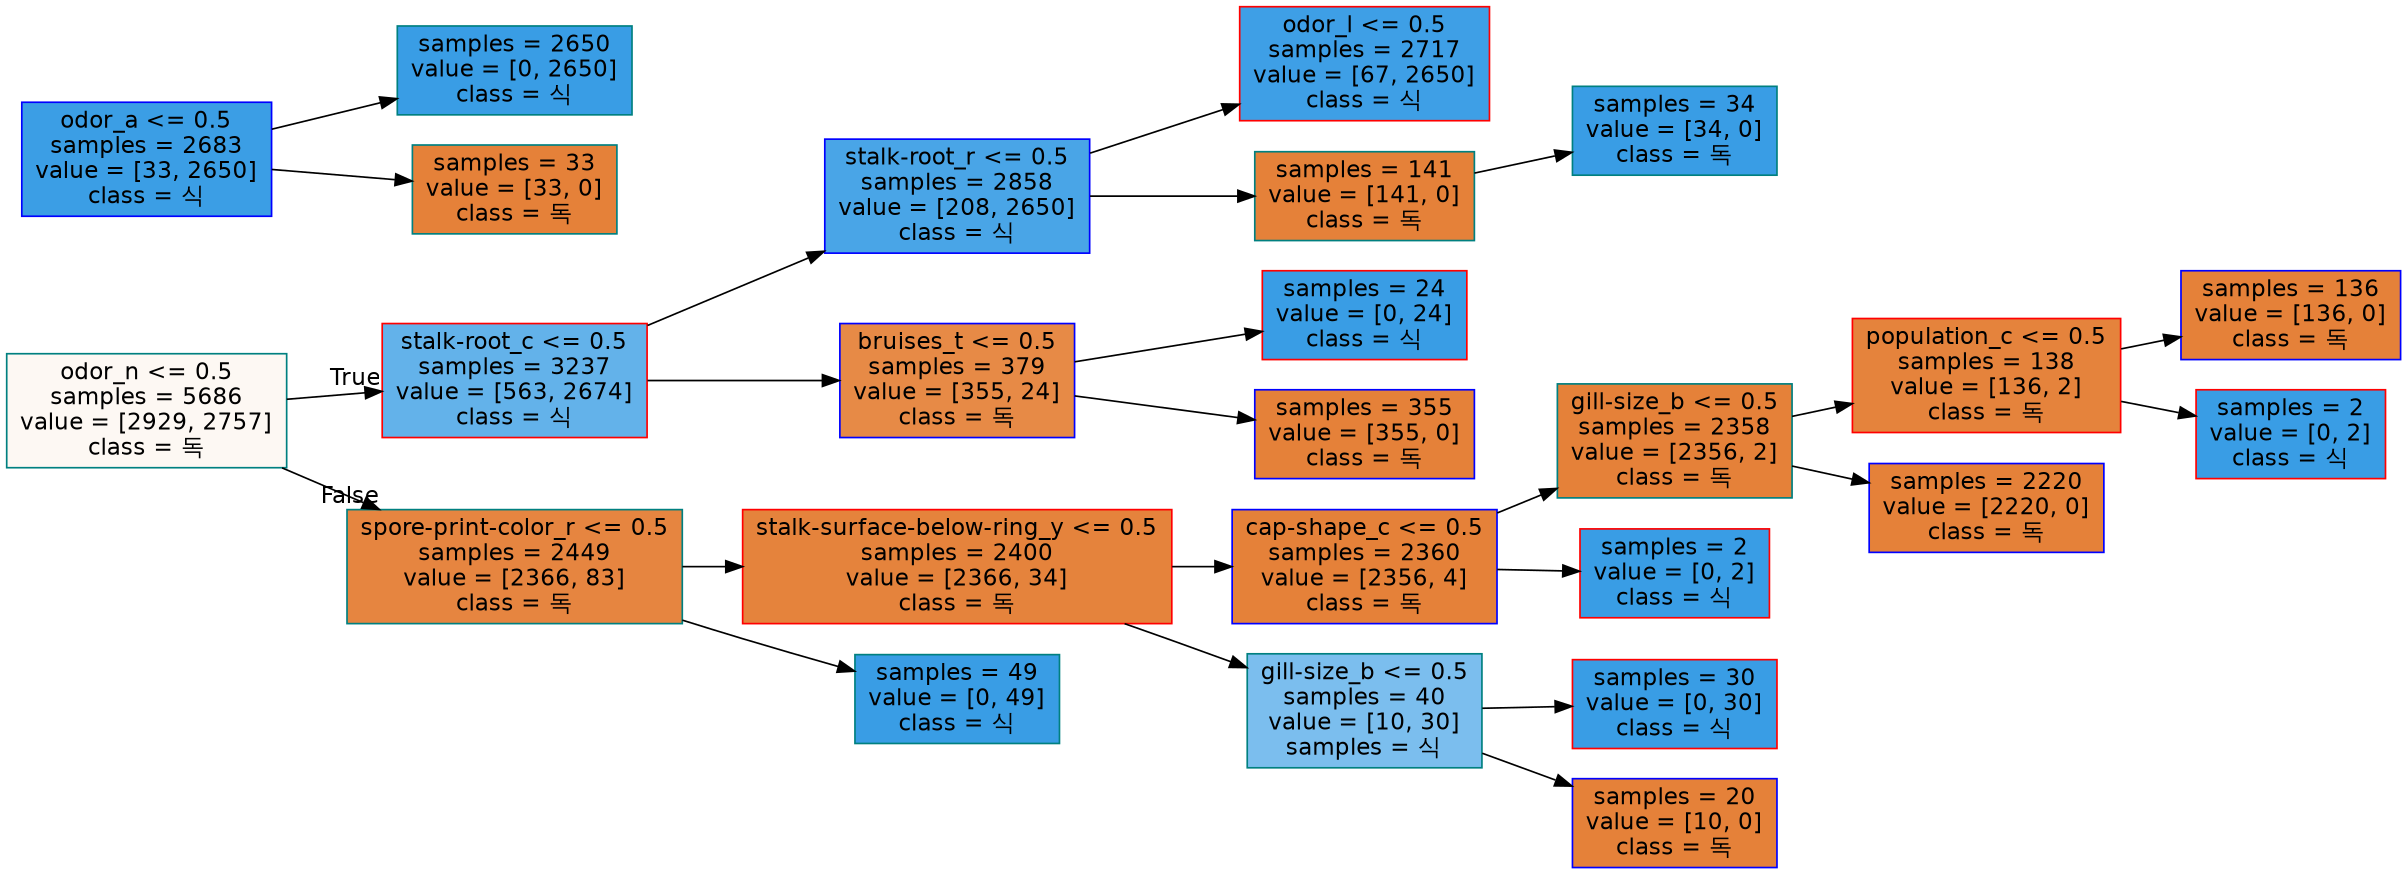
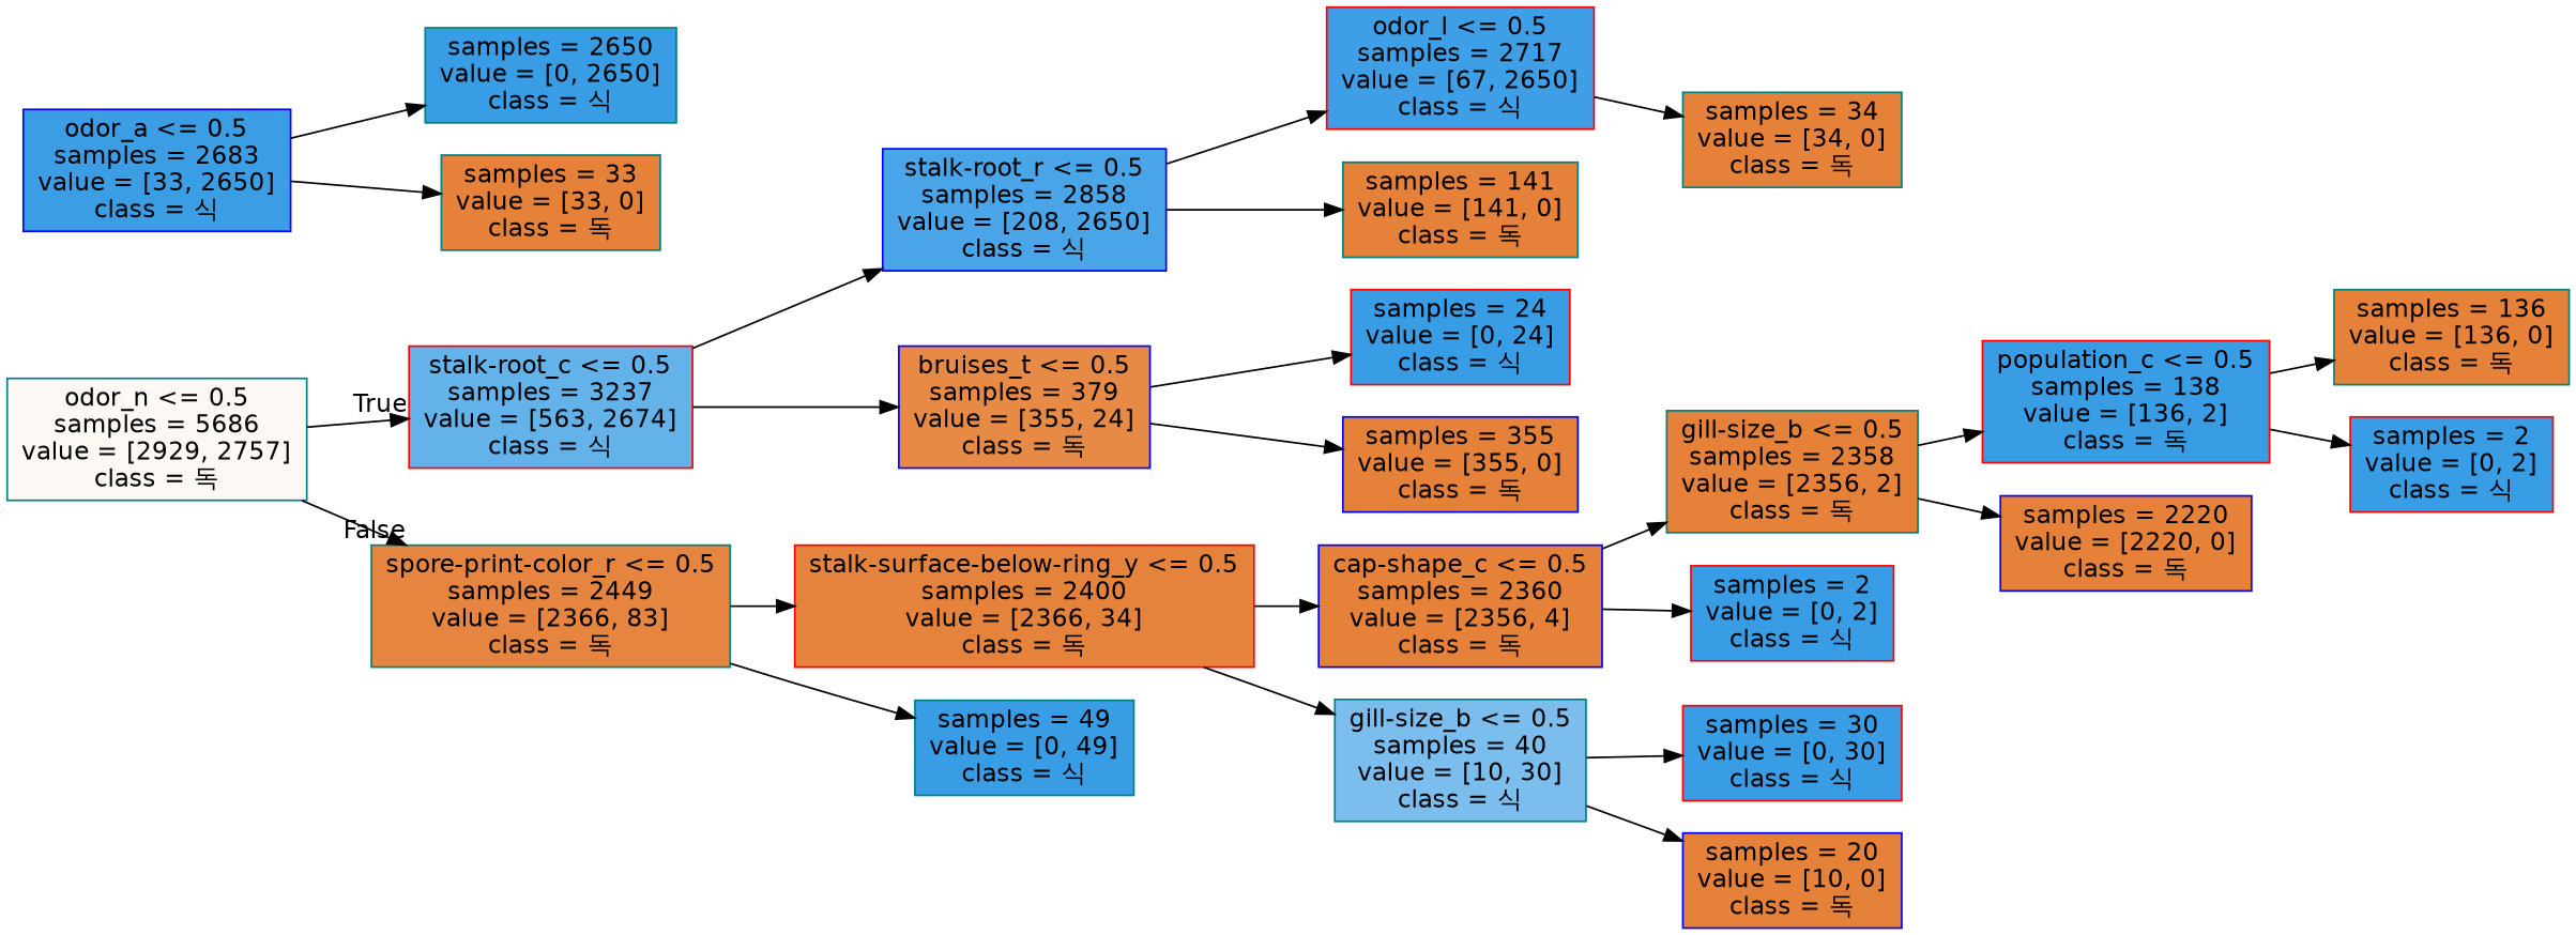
  digraph {
    rankdir=LR
    node [color=teal fillcolor="#e58139" fontname=helvetica shape=box style=filled]
    edge [fontname=helvetica]
    n1 [fillcolor="#fdf8f3" label="odor_n <= 0.5\nsamples = 5686\nvalue = [2929, 2757]\nclass = 독"]
    n2 [color=red fillcolor="#63b2ea" label="stalk-root_c <= 0.5\nsamples = 3237\nvalue = [563, 2674]\nclass = 식"]
    n3 [fillcolor="#e68540" label="spore-print-color_r <= 0.5\nsamples = 2449\nvalue = [2366, 83]\nclass = 독"]
    n4 [color=blue fillcolor="#49a5e7" label="stalk-root_r <= 0.5\nsamples = 2858\nvalue = [208, 2650]\nclass = 식"]
    n5 [color=blue fillcolor="#e78a46" label="bruises_t <= 0.5\nsamples = 379\nvalue = [355, 24]\nclass = 독"]
    n6 [color=red fillcolor="#e5833c" label="stalk-surface-below-ring_y <= 0.5\nsamples = 2400\nvalue = [2366, 34]\nclass = 독"]
    n7 [fillcolor="#399de5" label="samples = 49\nvalue = [0, 49]\nclass = 식"]
    n8 [color=red fillcolor="#3e9fe6" label="odor_l <= 0.5\nsamples = 2717\nvalue = [67, 2650]\nclass = 식"]
    n9 [label="samples = 141\nvalue = [141, 0]\nclass = 독"]
    n10 [color=red fillcolor="#399de5" label="samples = 24\nvalue = [0, 24]\nclass = 식"]
    n11 [color=blue label="samples = 355\nvalue = [355, 0]\nclass = 독"]
-   n12 [fillcolor="#399de5" label="samples = 34\nvalue = [34, 0]\nclass = 독"]
+   n12 [label="samples = 34\nvalue = [34, 0]\nclass = 독"]
    n13 [color=blue fillcolor="#3b9ee5" label="odor_a <= 0.5\nsamples = 2683\nvalue = [33, 2650]\nclass = 식"]
    n14 [fillcolor="#399de5" label="samples = 2650\nvalue = [0, 2650]\nclass = 식"]
    n15 [label="samples = 33\nvalue = [33, 0]\nclass = 독"]
    n16 [color=blue label="cap-shape_c <= 0.5\nsamples = 2360\nvalue = [2356, 4]\nclass = 독"]
-   n17 [fillcolor="#7bbeee" label="gill-size_b <= 0.5\nsamples = 40\nvalue = [10, 30]\nsamples = 식"]
+   n17 [fillcolor="#7bbeee" label="gill-size_b <= 0.5\nsamples = 40\nvalue = [10, 30]\nclass = 식"]
    n18 [label="gill-size_b <= 0.5\nsamples = 2358\nvalue = [2356, 2]\nclass = 독"]
    n19 [color=red fillcolor="#399de5" label="samples = 2\nvalue = [0, 2]\nclass = 식"]
    n20 [color=red fillcolor="#399de5" label="samples = 30\nvalue = [0, 30]\nclass = 식"]
    n21 [color=blue label="samples = 20\nvalue = [10, 0]\nclass = 독"]
-   n22 [color=red fillcolor="#e5833c" label="population_c <= 0.5\nsamples = 138\nvalue = [136, 2]\nclass = 독"]
+   n22 [color=red fillcolor="#399de5" label="population_c <= 0.5\nsamples = 138\nvalue = [136, 2]\nclass = 독"]
    n23 [color=blue label="samples = 2220\nvalue = [2220, 0]\nclass = 독"]
-   n24 [color=blue label="samples = 136\nvalue = [136, 0]\nclass = 독"]
+   n24 [label="samples = 136\nvalue = [136, 0]\nclass = 독"]
    n25 [color=red fillcolor="#399de5" label="samples = 2\nvalue = [0, 2]\nclass = 식"]
    n1 -> n2 [headlabel=True labelangle=45 labeldistance=2.5]
    n1 -> n3 [headlabel=False labelangle=-45 labeldistance=2.5]
    n2 -> n4
    n2 -> n5
    n3 -> n6
    n3 -> n7
    n4 -> n8
    n4 -> n9
    n5 -> n10
    n5 -> n11
    n6 -> n16
    n6 -> n17
-   n9 -> n12
+   n8 -> n12
    n13 -> n14
    n13 -> n15
    n16 -> n18
    n16 -> n19
    n17 -> n20
    n17 -> n21
    n18 -> n22
    n18 -> n23
    n22 -> n24
    n22 -> n25
  }
